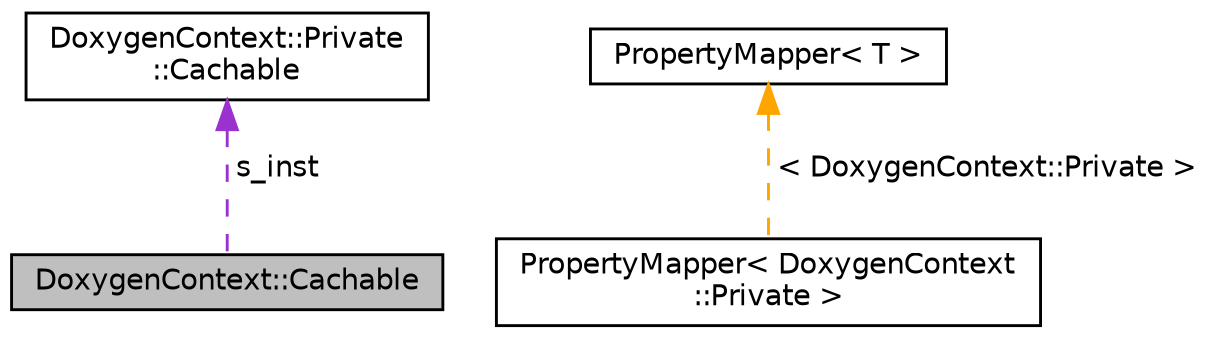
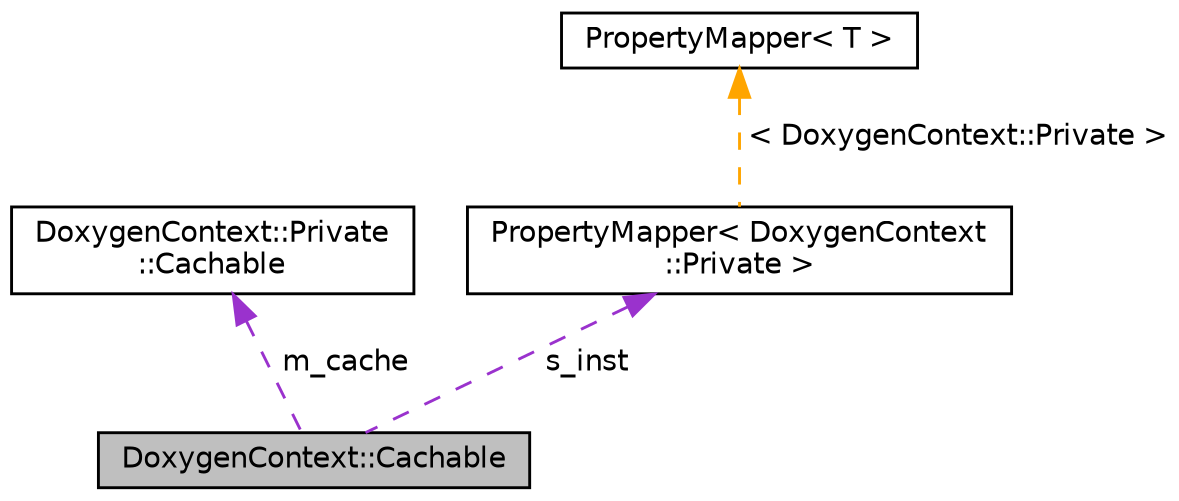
  digraph {
    node [color=black fillcolor=white fontname=Helvetica fontsize=10 shape=record style=filled]
    edge [color=darkorchid3 dir=back fontname=Helvetica fontsize=10 labelfontname=Helvetica labelfontsize=10 style=dashed]
    n1 [fillcolor=grey75 fontcolor=black height=0.2 label="DoxygenContext::Cachable" width=0.4]
    n2 [height=0.2 label="DoxygenContext::Private\l::Cachable" width=0.4]
    n3 [height=0.2 label="PropertyMapper\< DoxygenContext\l::Private \>" width=0.4]
    n4 [height=0.2 label="PropertyMapper\< T \>" width=0.4]
-   n2 -> n1 [label=" s_inst"]
+   n2 -> n1 [label=" m_cache"]
+   n3 -> n1 [label=" s_inst"]
    n4 -> n3 [color=orange label=" \< DoxygenContext::Private \>"]
  }
